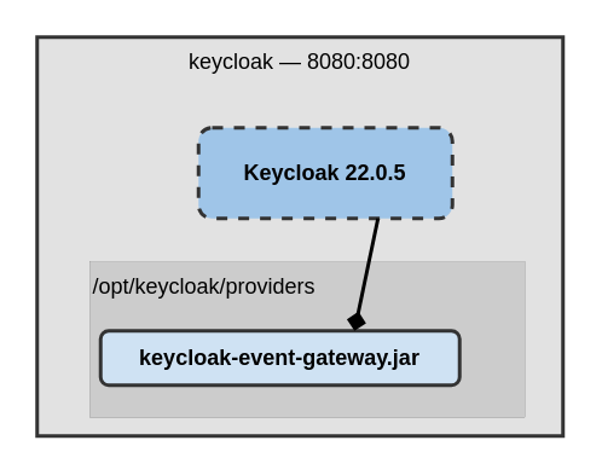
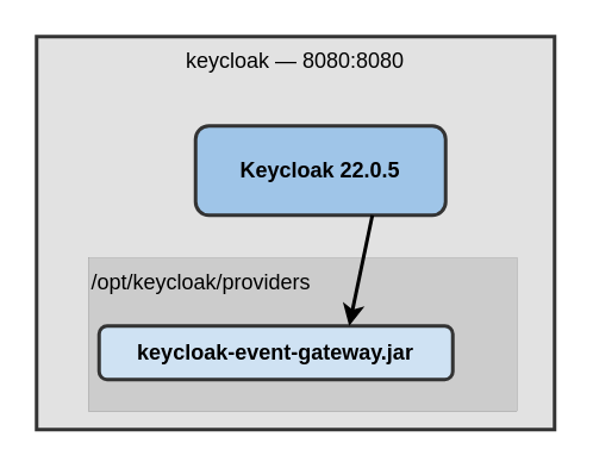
  <mxCell id="0" />
  <mxCell id="1" parent="0" />
  <mxCell id="2" style="rounded=0;whiteSpace=wrap;html=1;strokeWidth=2;strokeWidth=2;strokeColor=#333333;fillColor=#e2e2e2;verticalAlign=top;" vertex="1" parent="1" value="keycloak — 8080:8080"><mxGeometry x="20" y="20" width="290" height="220" as="geometry" /></mxCell>
  <mxCell id="3" style="rounded=0;whiteSpace=wrap;html=1;strokeWidth=0;strokeWidth=0;strokeColor=#333333;fillColor=#cccccc;verticalAlign=top;align=left;" vertex="1" parent="1" value="/opt/keycloak/providers"><mxGeometry x="49" y="144" width="240" height="86" as="geometry" /></mxCell>
- <mxCell id="4" style="rounded=1;whiteSpace=wrap;html=1;strokeWidth=2;strokeColor=#333333;fillColor=#9fc5e8;dashed=1;" vertex="1" parent="1" value="&lt;b&gt;Keycloak 22.0.5&lt;/b&gt;"><mxGeometry x="109" y="70" width="140" height="50" as="geometry" /></mxCell>
+ <mxCell id="4" style="rounded=1;whiteSpace=wrap;html=1;strokeWidth=2;strokeColor=#333333;fillColor=#9fc5e8;" vertex="1" parent="1" value="&lt;b&gt;Keycloak 22.0.5&lt;/b&gt;"><mxGeometry x="109" y="70" width="140" height="50" as="geometry" /></mxCell>
  <mxCell id="5" style="rounded=1;whiteSpace=wrap;html=1;strokeWidth=2;strokeColor=#333333;fillColor=#cfe2f3;" vertex="1" parent="1" value="&lt;b&gt;keycloak-event-gateway.jar&lt;/b&gt;"><mxGeometry x="55" y="182" width="198" height="30" as="geometry" /></mxCell>
- <mxCell id="6" parent="1" value="" style="startArrow=none;html=1;rounded=1;curved=0;exitDx=0;exitDy=0;entryDx=0;entryDy=0;startFill=0;strokeWidth=2;strokeColor=#000000;endArrow=diamond;exitX=0.707;exitY=1.0;entryX=0.707;entryY=0.0;" edge="1" source="4" target="5"><mxGeometry width="50" height="50" relative="1" as="geometry"><mxPoint x="208" y="120" as="sourcePoint" /><mxPoint x="210" y="182" as="targetPoint" /><Array as="points"><mxPoint x="207.662" y="120" /></Array></mxGeometry></mxCell>
+ <mxCell id="6" parent="1" value="" style="startArrow=none;html=1;rounded=1;curved=0;exitDx=0;exitDy=0;entryDx=0;entryDy=0;startFill=0;strokeWidth=2;strokeColor=#000000;endArrow=classic;exitX=0.707;exitY=1.0;entryX=0.707;entryY=0.0;" edge="1" source="4" target="5"><mxGeometry width="50" height="50" relative="1" as="geometry"><mxPoint x="208" y="120" as="sourcePoint" /><mxPoint x="210" y="182" as="targetPoint" /><Array as="points"><mxPoint x="207.662" y="120" /></Array></mxGeometry></mxCell>
